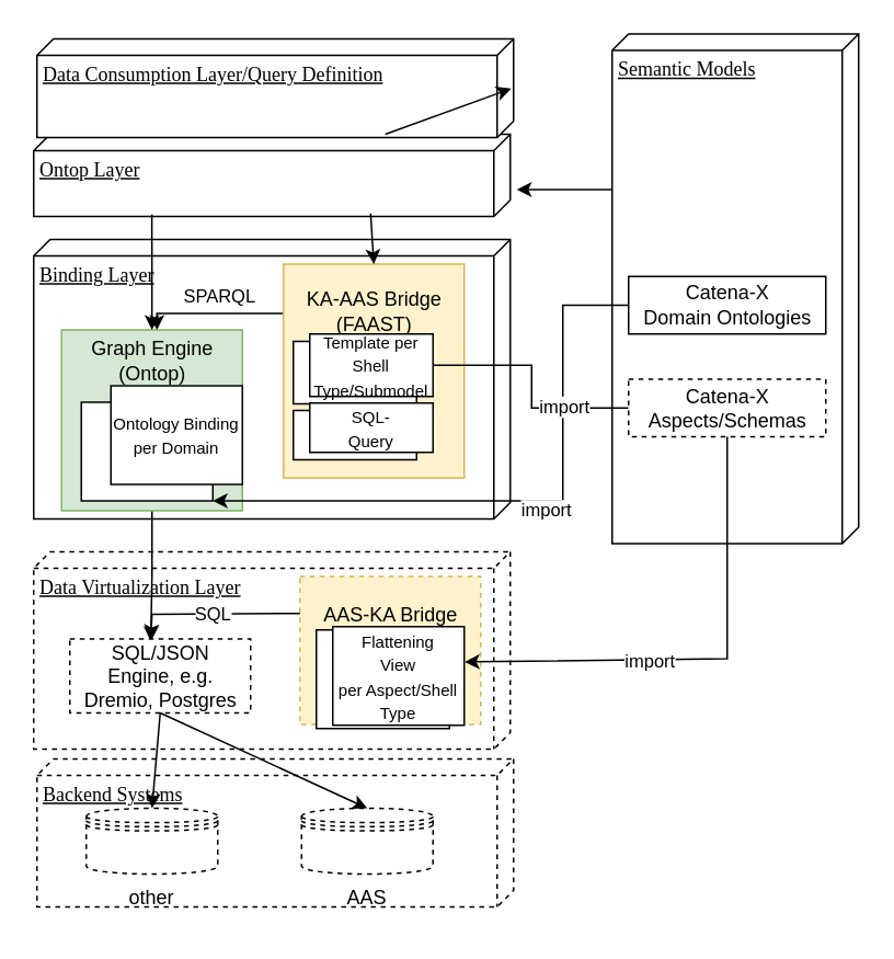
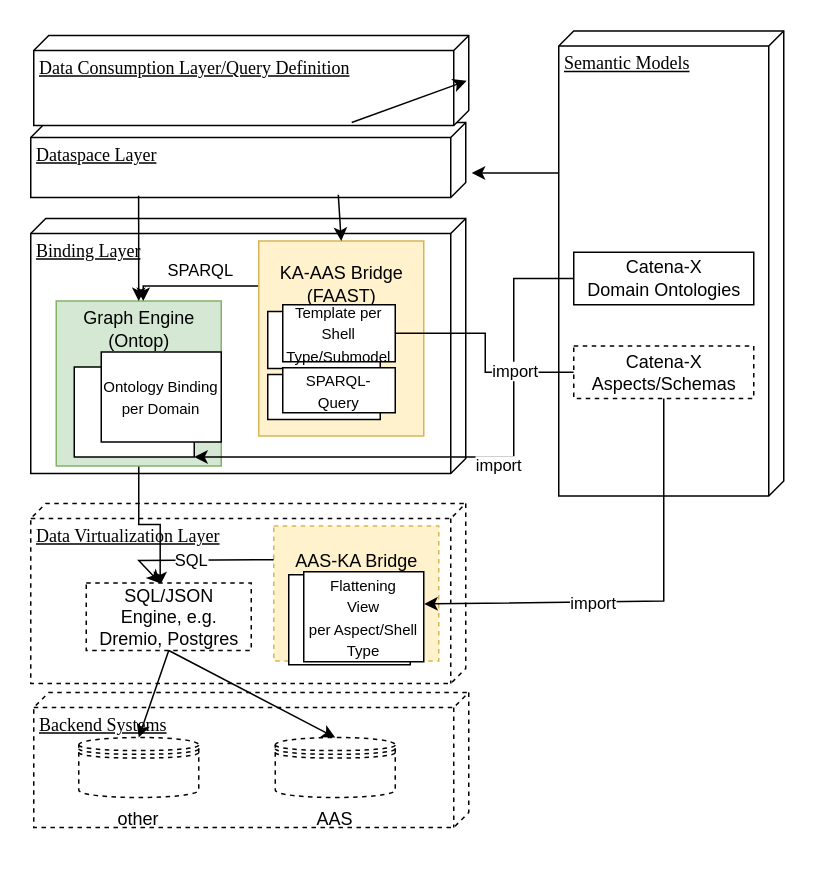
  <mxCell id="0" />
  <mxCell id="1" parent="0" />
  <mxCell id="2" value="Data Virtualization Layer" style="verticalAlign=top;align=left;spacingTop=8;spacingLeft=2;spacingRight=12;shape=cube;size=10;direction=south;fontStyle=4;html=1;rounded=0;shadow=0;comic=0;labelBackgroundColor=none;strokeWidth=1;fontFamily=Verdana;fontSize=12;dashed=1;" parent="1" vertex="1"><mxGeometry x="20" y="335" width="290" height="120" as="geometry" /></mxCell>
  <mxCell id="3" value="Backend Systems" style="verticalAlign=top;align=left;spacingTop=8;spacingLeft=2;spacingRight=12;shape=cube;size=10;direction=south;fontStyle=4;html=1;rounded=0;shadow=0;comic=0;labelBackgroundColor=none;strokeWidth=1;fontFamily=Verdana;fontSize=12;dashed=1;" parent="1" vertex="1"><mxGeometry x="22" y="461" width="290" height="90" as="geometry" /></mxCell>
  <mxCell id="4" value="" style="shape=datastore;whiteSpace=wrap;html=1;dashed=1;" parent="1" vertex="1"><mxGeometry x="183" y="491" width="80" height="40" as="geometry" /></mxCell>
  <mxCell id="5" value="AAS" style="text;html=1;strokeColor=none;fillColor=none;align=center;verticalAlign=middle;whiteSpace=wrap;rounded=0;" parent="1" vertex="1"><mxGeometry x="193" y="531" width="60" height="30" as="geometry" /></mxCell>
  <mxCell id="6" value="Binding Layer" style="verticalAlign=top;align=left;spacingTop=8;spacingLeft=2;spacingRight=12;shape=cube;size=10;direction=south;fontStyle=4;html=1;rounded=0;shadow=0;comic=0;labelBackgroundColor=none;strokeWidth=1;fontFamily=Verdana;fontSize=12" parent="1" vertex="1"><mxGeometry x="20" y="145" width="290" height="170" as="geometry" /></mxCell>
- <mxCell id="7" value="Ontop Layer" style="verticalAlign=top;align=left;spacingTop=8;spacingLeft=2;spacingRight=12;shape=cube;size=10;direction=south;fontStyle=4;html=1;rounded=0;shadow=0;comic=0;labelBackgroundColor=none;strokeWidth=1;fontFamily=Verdana;fontSize=12" parent="1" vertex="1"><mxGeometry x="20" y="81" width="290" height="50" as="geometry" /></mxCell>
+ <mxCell id="7" value="Dataspace Layer" style="verticalAlign=top;align=left;spacingTop=8;spacingLeft=2;spacingRight=12;shape=cube;size=10;direction=south;fontStyle=4;html=1;rounded=0;shadow=0;comic=0;labelBackgroundColor=none;strokeWidth=1;fontFamily=Verdana;fontSize=12" parent="1" vertex="1"><mxGeometry x="20" y="81" width="290" height="50" as="geometry" /></mxCell>
  <mxCell id="8" value="Data Consumption Layer/Query Definition" style="verticalAlign=top;align=left;spacingTop=8;spacingLeft=2;spacingRight=12;shape=cube;size=10;direction=south;fontStyle=4;html=1;rounded=0;shadow=0;comic=0;labelBackgroundColor=none;strokeWidth=1;fontFamily=Verdana;fontSize=12" parent="1" vertex="1"><mxGeometry x="22" y="23" width="290" height="60" as="geometry" /></mxCell>
  <mxCell id="9" style="edgeStyle=orthogonalEdgeStyle;rounded=0;orthogonalLoop=1;jettySize=auto;html=1;exitX=0.5;exitY=1;exitDx=0;exitDy=0;entryX=0.448;entryY=0.034;entryDx=0;entryDy=0;entryPerimeter=0;" edge="1" parent="1" source="10" target="15"><mxGeometry relative="1" as="geometry" /></mxCell>
  <mxCell id="10" value="&lt;div&gt;Graph Engine&lt;/div&gt;&lt;div&gt;(Ontop)&lt;/div&gt;&lt;div&gt;&lt;br&gt;&lt;/div&gt;&lt;div&gt;&lt;br&gt;&lt;/div&gt;&lt;div&gt;&lt;br&gt;&lt;/div&gt;&lt;div&gt;&lt;br&gt;&lt;/div&gt;&lt;div&gt;&lt;br&gt;&lt;/div&gt;" style="html=1;dropTarget=0;fillColor=#d5e8d4;strokeColor=#82b366;" parent="1" vertex="1"><mxGeometry x="37" y="200" width="110" height="110" as="geometry" /></mxCell>
  <mxCell id="11" value="Semantic Models " style="verticalAlign=top;align=left;spacingTop=8;spacingLeft=2;spacingRight=12;shape=cube;size=10;direction=south;fontStyle=4;html=1;rounded=0;shadow=0;comic=0;labelBackgroundColor=none;strokeWidth=1;fontFamily=Verdana;fontSize=12" parent="1" vertex="1"><mxGeometry x="372" y="20" width="150" height="310" as="geometry" /></mxCell>
  <mxCell id="12" value="import" style="edgeStyle=orthogonalEdgeStyle;rounded=0;orthogonalLoop=1;jettySize=auto;html=1;entryX=1;entryY=1;entryDx=0;entryDy=0;" edge="1" parent="1" source="13" target="27"><mxGeometry x="-0.091" y="6" relative="1" as="geometry"><Array as="points"><mxPoint x="342" y="185" /><mxPoint x="342" y="304" /></Array><mxPoint as="offset" /></mxGeometry></mxCell>
  <mxCell id="13" value="&lt;div&gt;Catena-X&lt;/div&gt;&lt;div&gt;Domain Ontologies&lt;/div&gt;" style="html=1;dropTarget=0;" parent="1" vertex="1"><mxGeometry x="382" y="167.5" width="120" height="35" as="geometry" /></mxCell>
  <mxCell id="14" value="" style="endArrow=none;html=1;rounded=0;exitX=0.504;exitY=0.005;exitDx=0;exitDy=0;exitPerimeter=0;endFill=0;startArrow=classic;startFill=1;" parent="1" source="8" target="7" edge="1"><mxGeometry width="50" height="50" relative="1" as="geometry"><mxPoint x="112" y="460" as="sourcePoint" /><mxPoint x="162" y="410" as="targetPoint" /></mxGeometry></mxCell>
- <mxCell id="15" value="SQL/JSON&lt;br&gt;Engine, e.g. &lt;br&gt;Dremio, Postgres" style="html=1;dropTarget=0;dashed=1;" parent="1" vertex="1"><mxGeometry x="42" y="388" width="110" height="45" as="geometry" /></mxCell>
+ <mxCell id="15" value="SQL/JSON&lt;br&gt;Engine, e.g. &lt;br&gt;Dremio, Postgres" style="html=1;dropTarget=0;dashed=1;" parent="1" vertex="1"><mxGeometry x="57" y="388" width="110" height="45" as="geometry" /></mxCell>
  <mxCell id="16" value="SPARQL" style="edgeStyle=orthogonalEdgeStyle;rounded=0;orthogonalLoop=1;jettySize=auto;html=1;exitX=0;exitY=0.25;exitDx=0;exitDy=0;" edge="1" parent="1" source="17"><mxGeometry x="-0.051" y="-10" relative="1" as="geometry"><mxPoint x="95" y="200" as="targetPoint" /><Array as="points"><mxPoint x="95" y="190" /></Array><mxPoint as="offset" /></mxGeometry></mxCell>
  <mxCell id="17" value="KA-AAS Bridge &lt;br&gt;(FAAST)&lt;br&gt;&lt;br&gt;&lt;br&gt;&lt;br&gt;&lt;br&gt;&lt;br&gt;" style="html=1;dropTarget=0;fillColor=#fff2cc;strokeColor=#d6b656;" parent="1" vertex="1"><mxGeometry x="172" y="160" width="110" height="130" as="geometry" /></mxCell>
  <mxCell id="18" value="AAS-KA Bridge&lt;br&gt;&lt;br&gt;&lt;br&gt;&lt;br&gt;" style="html=1;dropTarget=0;dashed=1;fillColor=#fff2cc;strokeColor=#d6b656;" vertex="1" parent="1"><mxGeometry x="182" y="350" width="110" height="90" as="geometry" /></mxCell>
  <mxCell id="19" value="" style="shape=datastore;whiteSpace=wrap;html=1;dashed=1;" vertex="1" parent="1"><mxGeometry x="52" y="491" width="80" height="40" as="geometry" /></mxCell>
  <mxCell id="20" value="other" style="text;html=1;strokeColor=none;fillColor=none;align=center;verticalAlign=middle;whiteSpace=wrap;rounded=0;" vertex="1" parent="1"><mxGeometry x="62" y="531" width="60" height="30" as="geometry" /></mxCell>
  <mxCell id="21" style="edgeStyle=orthogonalEdgeStyle;rounded=0;orthogonalLoop=1;jettySize=auto;html=1;entryX=1;entryY=0.5;entryDx=0;entryDy=0;endArrow=none;" edge="1" parent="1" source="23" target="35"><mxGeometry relative="1" as="geometry"><Array as="points"><mxPoint x="323" y="247" /><mxPoint x="323" y="221" /></Array></mxGeometry></mxCell>
  <mxCell id="22" value="import" style="edgeLabel;html=1;align=center;verticalAlign=middle;resizable=0;points=[];" vertex="1" connectable="0" parent="21"><mxGeometry x="-0.453" y="-1" relative="1" as="geometry"><mxPoint as="offset" /></mxGeometry></mxCell>
  <mxCell id="23" value="&lt;div&gt;Catena-X&lt;/div&gt;&lt;div&gt;Aspects/Schemas&lt;/div&gt;" style="html=1;dropTarget=0;dashed=1;" vertex="1" parent="1"><mxGeometry x="382" y="230" width="120" height="35" as="geometry" /></mxCell>
  <mxCell id="24" value="&lt;font style=&quot;font-size: 10px;&quot;&gt;&lt;br&gt;&lt;/font&gt;" style="rounded=0;whiteSpace=wrap;html=1;" vertex="1" parent="1"><mxGeometry x="192" y="382.5" width="81" height="60" as="geometry" /></mxCell>
  <mxCell id="25" value="&lt;font style=&quot;font-size: 10px;&quot;&gt;Flattening&lt;br&gt;View&lt;br&gt;per Aspect/Shell Type&lt;br&gt;&lt;/font&gt;" style="rounded=0;whiteSpace=wrap;html=1;" vertex="1" parent="1"><mxGeometry x="202" y="380.5" width="80" height="60" as="geometry" /></mxCell>
  <mxCell id="26" value="SQL" style="endArrow=classic;html=1;rounded=0;entryX=0.448;entryY=0.004;entryDx=0;entryDy=0;exitX=0;exitY=0.25;exitDx=0;exitDy=0;entryPerimeter=0;" edge="1" parent="1" source="18" target="15"><mxGeometry width="50" height="50" relative="1" as="geometry"><mxPoint x="182" y="410" as="sourcePoint" /><mxPoint x="212" y="268" as="targetPoint" /><Array as="points"><mxPoint x="92" y="373" /></Array></mxGeometry></mxCell>
  <mxCell id="27" value="&lt;font style=&quot;font-size: 10px;&quot;&gt;&lt;br&gt;&lt;/font&gt;" style="rounded=0;whiteSpace=wrap;html=1;" vertex="1" parent="1"><mxGeometry x="49" y="244" width="80" height="60" as="geometry" /></mxCell>
  <mxCell id="28" value="&lt;font style=&quot;font-size: 10px;&quot;&gt;Ontology Binding&lt;br&gt;per Domain&lt;br&gt;&lt;/font&gt;" style="rounded=0;whiteSpace=wrap;html=1;" vertex="1" parent="1"><mxGeometry x="67" y="234" width="80" height="60" as="geometry" /></mxCell>
  <mxCell id="29" value="&lt;font style=&quot;font-size: 10px;&quot;&gt;&lt;br&gt;&lt;/font&gt;" style="rounded=0;whiteSpace=wrap;html=1;" vertex="1" parent="1"><mxGeometry x="178" y="207" width="75" height="38" as="geometry" /></mxCell>
  <mxCell id="30" value="&lt;font style=&quot;font-size: 10px;&quot;&gt;&lt;br&gt;&lt;/font&gt;" style="rounded=0;whiteSpace=wrap;html=1;" vertex="1" parent="1"><mxGeometry x="178" y="249" width="75" height="30" as="geometry" /></mxCell>
  <mxCell id="31" value="" style="endArrow=none;html=1;rounded=0;entryX=0.5;entryY=1;entryDx=0;entryDy=0;exitX=0.5;exitY=0;exitDx=0;exitDy=0;" edge="1" parent="1" source="30" target="29"><mxGeometry width="50" height="50" relative="1" as="geometry"><mxPoint x="132" y="240" as="sourcePoint" /><mxPoint x="182" y="190" as="targetPoint" /></mxGeometry></mxCell>
  <mxCell id="32" value="" style="endArrow=none;html=1;rounded=0;startArrow=classic;startFill=1;entryX=0.5;entryY=1;entryDx=0;entryDy=0;exitX=1.004;exitY=0.358;exitDx=0;exitDy=0;exitPerimeter=0;" parent="1" source="25" target="23" edge="1"><mxGeometry width="50" height="50" relative="1" as="geometry"><mxPoint x="312" y="400" as="sourcePoint" /><mxPoint x="362" y="190" as="targetPoint" /><Array as="points"><mxPoint x="442" y="400" /></Array></mxGeometry></mxCell>
  <mxCell id="33" value="import" style="edgeLabel;html=1;align=center;verticalAlign=middle;resizable=0;points=[];" vertex="1" connectable="0" parent="32"><mxGeometry x="-0.237" y="-1" relative="1" as="geometry"><mxPoint as="offset" /></mxGeometry></mxCell>
  <mxCell id="34" value="" style="endArrow=none;html=1;rounded=0;entryX=0.162;entryY=1.014;entryDx=0;entryDy=0;entryPerimeter=0;exitX=0;exitY=0;exitDx=50;exitDy=0;exitPerimeter=0;endFill=0;startArrow=classic;startFill=1;" edge="1" parent="1"><mxGeometry width="50" height="50" relative="1" as="geometry"><mxPoint x="314" y="114.66" as="sourcePoint" /><mxPoint x="372" y="114.66" as="targetPoint" /></mxGeometry></mxCell>
  <mxCell id="35" value="&lt;font style=&quot;font-size: 10px;&quot;&gt;Template per Shell Type/Submodel&lt;br&gt;&lt;/font&gt;" style="rounded=0;whiteSpace=wrap;html=1;" vertex="1" parent="1"><mxGeometry x="188" y="202.5" width="75" height="38" as="geometry" /></mxCell>
- <mxCell id="36" value="&lt;font style=&quot;font-size: 10px;&quot;&gt;SQL-&lt;br&gt;Query&lt;br&gt;&lt;/font&gt;" style="rounded=0;whiteSpace=wrap;html=1;" vertex="1" parent="1"><mxGeometry x="188" y="244.5" width="75" height="30" as="geometry" /></mxCell>
+ <mxCell id="36" value="&lt;font style=&quot;font-size: 10px;&quot;&gt;SPARQL-&lt;br&gt;Query&lt;br&gt;&lt;/font&gt;" style="rounded=0;whiteSpace=wrap;html=1;" vertex="1" parent="1"><mxGeometry x="188" y="244.5" width="75" height="30" as="geometry" /></mxCell>
  <mxCell id="37" value="" style="endArrow=classic;html=1;rounded=0;exitX=0.5;exitY=1;exitDx=0;exitDy=0;entryX=0.5;entryY=0;entryDx=0;entryDy=0;" edge="1" parent="1" source="15" target="19"><mxGeometry width="50" height="50" relative="1" as="geometry"><mxPoint x="102" y="300" as="sourcePoint" /><mxPoint x="152" y="250" as="targetPoint" /></mxGeometry></mxCell>
  <mxCell id="38" value="" style="endArrow=classic;html=1;rounded=0;exitX=0.5;exitY=1;exitDx=0;exitDy=0;entryX=0.5;entryY=0;entryDx=0;entryDy=0;" edge="1" parent="1" source="15" target="4"><mxGeometry width="50" height="50" relative="1" as="geometry"><mxPoint x="102" y="300" as="sourcePoint" /><mxPoint x="152" y="250" as="targetPoint" /></mxGeometry></mxCell>
  <mxCell id="39" value="" style="endArrow=classic;html=1;rounded=0;exitX=0.977;exitY=0.752;exitDx=0;exitDy=0;exitPerimeter=0;" edge="1" parent="1" source="7"><mxGeometry width="50" height="50" relative="1" as="geometry"><mxPoint x="102" y="300" as="sourcePoint" /><mxPoint x="92" y="200" as="targetPoint" /></mxGeometry></mxCell>
  <mxCell id="40" value="" style="endArrow=classic;html=1;rounded=0;exitX=0.963;exitY=0.293;exitDx=0;exitDy=0;exitPerimeter=0;entryX=0.5;entryY=0;entryDx=0;entryDy=0;" edge="1" parent="1" source="7" target="17"><mxGeometry width="50" height="50" relative="1" as="geometry"><mxPoint x="102" y="300" as="sourcePoint" /><mxPoint x="152" y="250" as="targetPoint" /></mxGeometry></mxCell>
